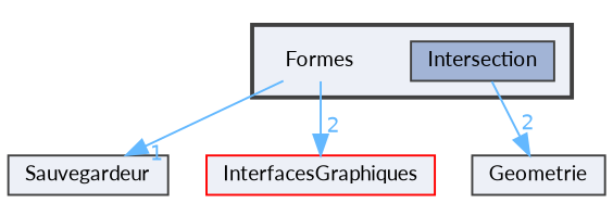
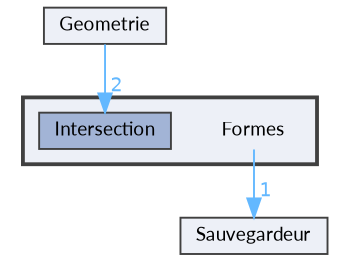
  digraph {
    compound=true
    fontname=Lato
    node [fontname=Lato fontsize=10 shape=box color=grey25 fillcolor="#edf0f7" style=filled]
    edge [color=steelblue1 fontcolor=steelblue1 fontname=Lato fontsize=10 headlabel=2 labeldistance=1.5 labelfontname=Helvetica labelfontsize=10]
    n1 [height=0.2 label=Formes shape=plaintext width=0.4 color="" fillcolor="" style=""]
    n2 [fillcolor="#a2b4d6" height=0.2 label=Intersection width=0.4]
    n3 [height=0.2 label=Sauvegardeur width=0.4]
-   n4 [color=red height=0.2 label=InterfacesGraphiques width=0.4]
    n5 [height=0.2 label=Geometrie width=0.4]
    subgraph cluster_1 {
      bgcolor="#edf0f7"
      fontsize=10
      pencolor=grey25
      style="filled,bold"
      n1
      n2
    }
    n1 -> n3 [headlabel=1]
-   n1 -> n4
-   n2 -> n5
+   n5 -> n2
  }
